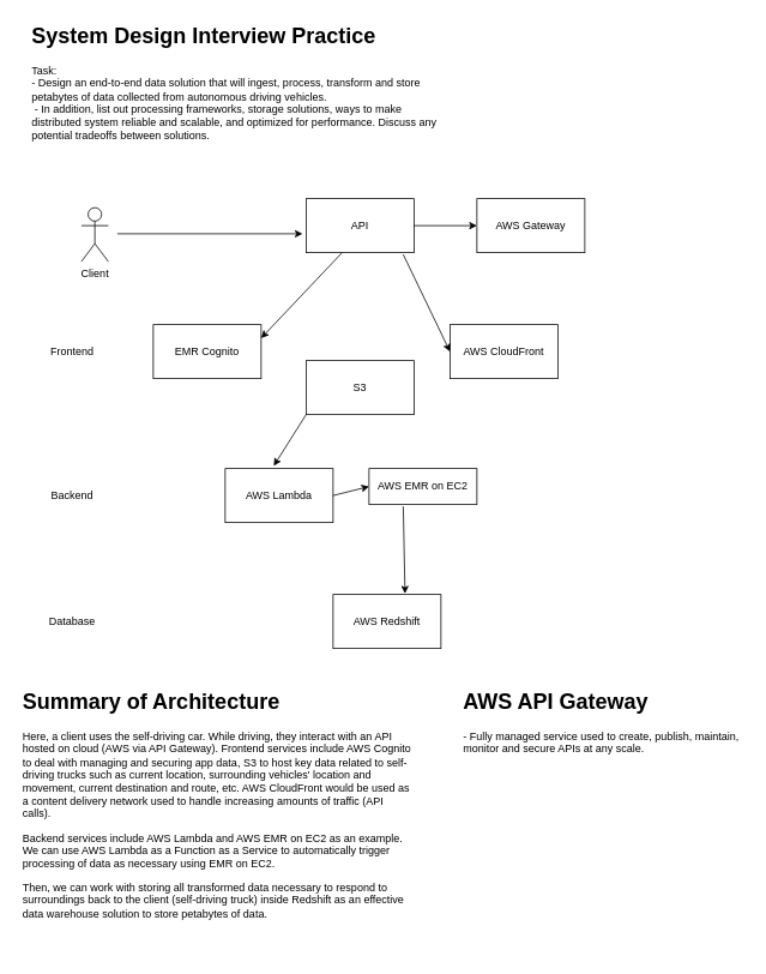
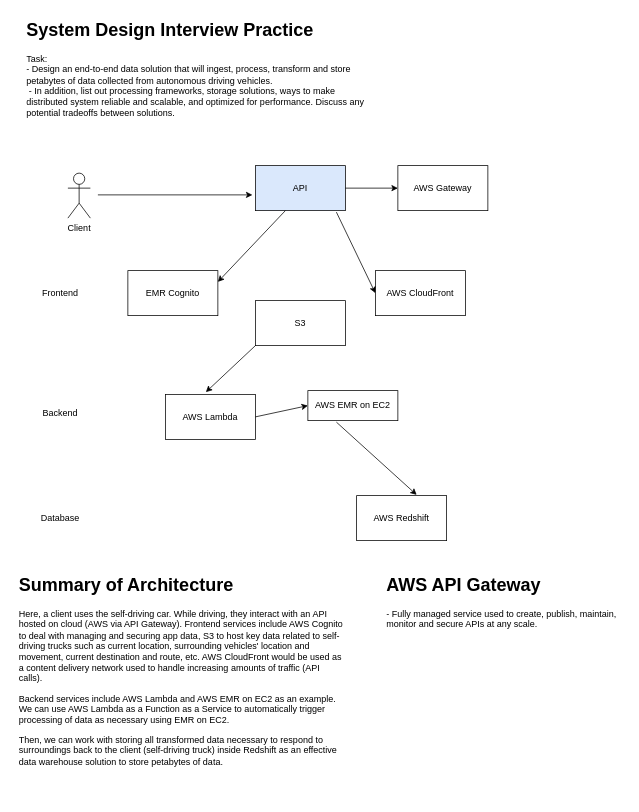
  <mxCell id="0" />
  <mxCell id="1" parent="0" />
  <mxCell id="2" value="&lt;h1&gt;&lt;span&gt;System Design Interview Practice&lt;/span&gt;&lt;/h1&gt;&lt;div&gt;&lt;span&gt;Task:&lt;/span&gt;&lt;/div&gt;&lt;div&gt;&lt;span&gt;- Design an end-to-end data solution that will ingest, process, transform and store petabytes of data collected from autonomous driving vehicles.&lt;/span&gt;&lt;/div&gt;&lt;div&gt;&lt;span style=&quot;white-space: pre&quot;&gt; &lt;/span&gt;- In addition, list out processing frameworks, storage solutions, ways to make distributed system reliable and scalable, and optimized for performance. Discuss any potential tradeoffs between solutions.&lt;br&gt;&lt;/div&gt;" style="text;html=1;strokeColor=none;fillColor=none;spacing=5;spacingTop=-20;whiteSpace=wrap;overflow=hidden;rounded=0;" vertex="1" parent="1"><mxGeometry x="30" y="20" width="470" height="200" as="geometry" /></mxCell>
- <mxCell id="3" value="API" style="rounded=0;whiteSpace=wrap;html=1;" vertex="1" parent="1"><mxGeometry x="340" y="220" width="120" height="60" as="geometry" /></mxCell>
+ <mxCell id="3" value="API" style="rounded=0;whiteSpace=wrap;html=1;fillColor=#dae8fc;" vertex="1" parent="1"><mxGeometry x="340" y="220" width="120" height="60" as="geometry" /></mxCell>
  <mxCell id="4" value="" style="endArrow=classic;html=1;rounded=0;entryX=-0.033;entryY=0.65;entryDx=0;entryDy=0;entryPerimeter=0;" edge="1" parent="1" target="3"><mxGeometry width="50" height="50" relative="1" as="geometry"><mxPoint x="130" y="259" as="sourcePoint" /><mxPoint x="650" y="400" as="targetPoint" /></mxGeometry></mxCell>
  <mxCell id="5" value="Client" style="shape=umlActor;verticalLabelPosition=bottom;verticalAlign=top;html=1;outlineConnect=0;" vertex="1" parent="1"><mxGeometry x="90" y="230" width="30" height="60" as="geometry" /></mxCell>
  <mxCell id="6" value="Frontend" style="text;html=1;strokeColor=none;fillColor=none;align=center;verticalAlign=middle;whiteSpace=wrap;rounded=0;" vertex="1" parent="1"><mxGeometry x="50" y="375" width="60" height="30" as="geometry" /></mxCell>
  <mxCell id="7" value="Backend" style="text;html=1;strokeColor=none;fillColor=none;align=center;verticalAlign=middle;whiteSpace=wrap;rounded=0;" vertex="1" parent="1"><mxGeometry x="50" y="535" width="60" height="30" as="geometry" /></mxCell>
  <mxCell id="8" value="Database" style="text;html=1;strokeColor=none;fillColor=none;align=center;verticalAlign=middle;whiteSpace=wrap;rounded=0;" vertex="1" parent="1"><mxGeometry x="50" y="675" width="60" height="30" as="geometry" /></mxCell>
  <mxCell id="9" value="AWS CloudFront" style="rounded=0;whiteSpace=wrap;html=1;" vertex="1" parent="1"><mxGeometry x="500" y="360" width="120" height="60" as="geometry" /></mxCell>
  <mxCell id="10" value="EMR Cognito" style="rounded=0;whiteSpace=wrap;html=1;" vertex="1" parent="1"><mxGeometry x="170" y="360" width="120" height="60" as="geometry" /></mxCell>
  <mxCell id="11" value="" style="endArrow=classic;html=1;rounded=0;exitX=0;exitY=0.75;exitDx=0;exitDy=0;entryX=1;entryY=0.25;entryDx=0;entryDy=0;" edge="1" parent="1" target="10"><mxGeometry width="50" height="50" relative="1" as="geometry"><mxPoint x="380" y="280" as="sourcePoint" /><mxPoint x="330" y="310" as="targetPoint" /></mxGeometry></mxCell>
  <mxCell id="12" value="" style="endArrow=classic;html=1;rounded=0;exitX=0.9;exitY=1.033;exitDx=0;exitDy=0;entryX=0;entryY=0.5;entryDx=0;entryDy=0;exitPerimeter=0;" edge="1" parent="1" source="3" target="9"><mxGeometry width="50" height="50" relative="1" as="geometry"><mxPoint x="460" y="360" as="sourcePoint" /><mxPoint x="300" y="400" as="targetPoint" /></mxGeometry></mxCell>
  <mxCell id="13" value="S3" style="rounded=0;whiteSpace=wrap;html=1;" vertex="1" parent="1"><mxGeometry x="340" y="400" width="120" height="60" as="geometry" /></mxCell>
- <mxCell id="14" value="AWS Lambda" style="rounded=0;whiteSpace=wrap;html=1;" vertex="1" parent="1"><mxGeometry x="250" y="520" width="120" height="60" as="geometry" /></mxCell>
+ <mxCell id="14" value="AWS Lambda" style="rounded=0;whiteSpace=wrap;html=1;" vertex="1" parent="1"><mxGeometry x="220" y="525" width="120" height="60" as="geometry" /></mxCell>
  <mxCell id="15" value="AWS EMR on EC2" style="whiteSpace=wrap;html=1;" vertex="1" parent="1"><mxGeometry x="410" y="520" width="120" height="40" as="geometry" /></mxCell>
  <mxCell id="16" value="" style="endArrow=classic;html=1;rounded=0;exitX=0;exitY=1;exitDx=0;exitDy=0;entryX=0.45;entryY=-0.05;entryDx=0;entryDy=0;entryPerimeter=0;" edge="1" parent="1" source="13" target="14"><mxGeometry width="50" height="50" relative="1" as="geometry"><mxPoint x="340" y="375" as="sourcePoint" /><mxPoint x="300" y="400" as="targetPoint" /></mxGeometry></mxCell>
  <mxCell id="17" value="" style="endArrow=classic;html=1;rounded=0;exitX=1;exitY=0.5;exitDx=0;exitDy=0;entryX=0;entryY=0.5;entryDx=0;entryDy=0;" edge="1" parent="1" source="14" target="15"><mxGeometry width="50" height="50" relative="1" as="geometry"><mxPoint x="250" y="450" as="sourcePoint" /><mxPoint x="300" y="400" as="targetPoint" /></mxGeometry></mxCell>
- <mxCell id="18" value="AWS Redshift" style="rounded=0;whiteSpace=wrap;html=1;" vertex="1" parent="1"><mxGeometry x="370" y="660" width="120" height="60" as="geometry" /></mxCell>
+ <mxCell id="18" value="AWS Redshift" style="rounded=0;whiteSpace=wrap;html=1;" vertex="1" parent="1"><mxGeometry x="475" y="660" width="120" height="60" as="geometry" /></mxCell>
  <mxCell id="19" value="" style="endArrow=classic;html=1;rounded=0;exitX=0.317;exitY=1.05;exitDx=0;exitDy=0;exitPerimeter=0;entryX=0.667;entryY=-0.017;entryDx=0;entryDy=0;entryPerimeter=0;" edge="1" parent="1" source="15" target="18"><mxGeometry width="50" height="50" relative="1" as="geometry"><mxPoint x="250" y="450" as="sourcePoint" /><mxPoint x="448" y="650" as="targetPoint" /></mxGeometry></mxCell>
  <mxCell id="20" value="&lt;h1&gt;Summary of Architecture&lt;/h1&gt;&lt;p&gt;Here, a client uses the self-driving car. While driving, they interact with an API hosted on cloud (AWS via API Gateway). Frontend services include AWS Cognito to deal with managing and securing app data, S3 to host key data related to self-driving trucks such as current location, surrounding vehicles' location and movement, current destination and route, etc. AWS CloudFront would be used as a content delivery network used to handle increasing amounts of traffic (API calls).&lt;/p&gt;&lt;p&gt;Backend services include AWS Lambda and AWS EMR on EC2 as an example. We can use AWS Lambda as a Function as a Service to automatically trigger processing of data as necessary using EMR on EC2.&amp;nbsp;&lt;/p&gt;&lt;p&gt;Then, we can work with storing all transformed data necessary to respond to surroundings back to the client (self-driving truck) inside Redshift as an effective data warehouse solution to store petabytes of data.&amp;nbsp;&lt;/p&gt;" style="text;html=1;strokeColor=none;fillColor=none;spacing=5;spacingTop=-20;whiteSpace=wrap;overflow=hidden;rounded=0;" vertex="1" parent="1"><mxGeometry x="20" y="760" width="440" height="300" as="geometry" /></mxCell>
  <mxCell id="21" value="&lt;h1&gt;AWS API Gateway&lt;/h1&gt;&lt;p&gt;- Fully managed service used to create, publish, maintain, monitor and secure APIs at any scale.&lt;/p&gt;" style="text;html=1;strokeColor=none;fillColor=none;spacing=5;spacingTop=-20;whiteSpace=wrap;overflow=hidden;rounded=0;" vertex="1" parent="1"><mxGeometry x="510" y="760" width="320" height="120" as="geometry" /></mxCell>
  <mxCell id="22" value="" style="endArrow=classic;html=1;rounded=0;exitX=1;exitY=0.5;exitDx=0;exitDy=0;" edge="1" parent="1" source="3" target="23"><mxGeometry width="50" height="50" relative="1" as="geometry"><mxPoint x="250" y="580" as="sourcePoint" /><mxPoint x="530" y="250" as="targetPoint" /></mxGeometry></mxCell>
  <mxCell id="23" value="AWS Gateway" style="rounded=0;whiteSpace=wrap;html=1;" vertex="1" parent="1"><mxGeometry x="530" y="220" width="120" height="60" as="geometry" /></mxCell>
